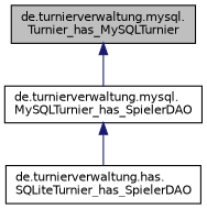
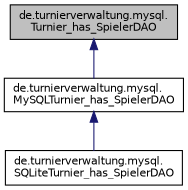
  digraph {
    rankdir=TB
    node [color=black fillcolor=white fontname=Helvetica fontsize=10 shape=record style=filled]
    edge [color=midnightblue dir=back fontname=Helvetica fontsize=10 labelfontname=Helvetica labelfontsize=10 style=solid]
-   n1 [fillcolor=grey75 fontcolor=black height=0.2 label="de.turnierverwaltung.mysql.\lTurnier_has_MySQLTurnier" width=0.4]
+   n1 [fillcolor=grey75 fontcolor=black height=0.2 label="de.turnierverwaltung.mysql.\lTurnier_has_SpielerDAO" width=0.4]
    n2 [height=0.2 label="de.turnierverwaltung.mysql.\lMySQLTurnier_has_SpielerDAO" width=0.4]
-   n3 [height=0.2 label="de.turnierverwaltung.has.\lSQLiteTurnier_has_SpielerDAO" width=0.4]
+   n3 [height=0.2 label="de.turnierverwaltung.mysql.\lSQLiteTurnier_has_SpielerDAO" width=0.4]
    n1 -> n2
    n2 -> n3
  }
